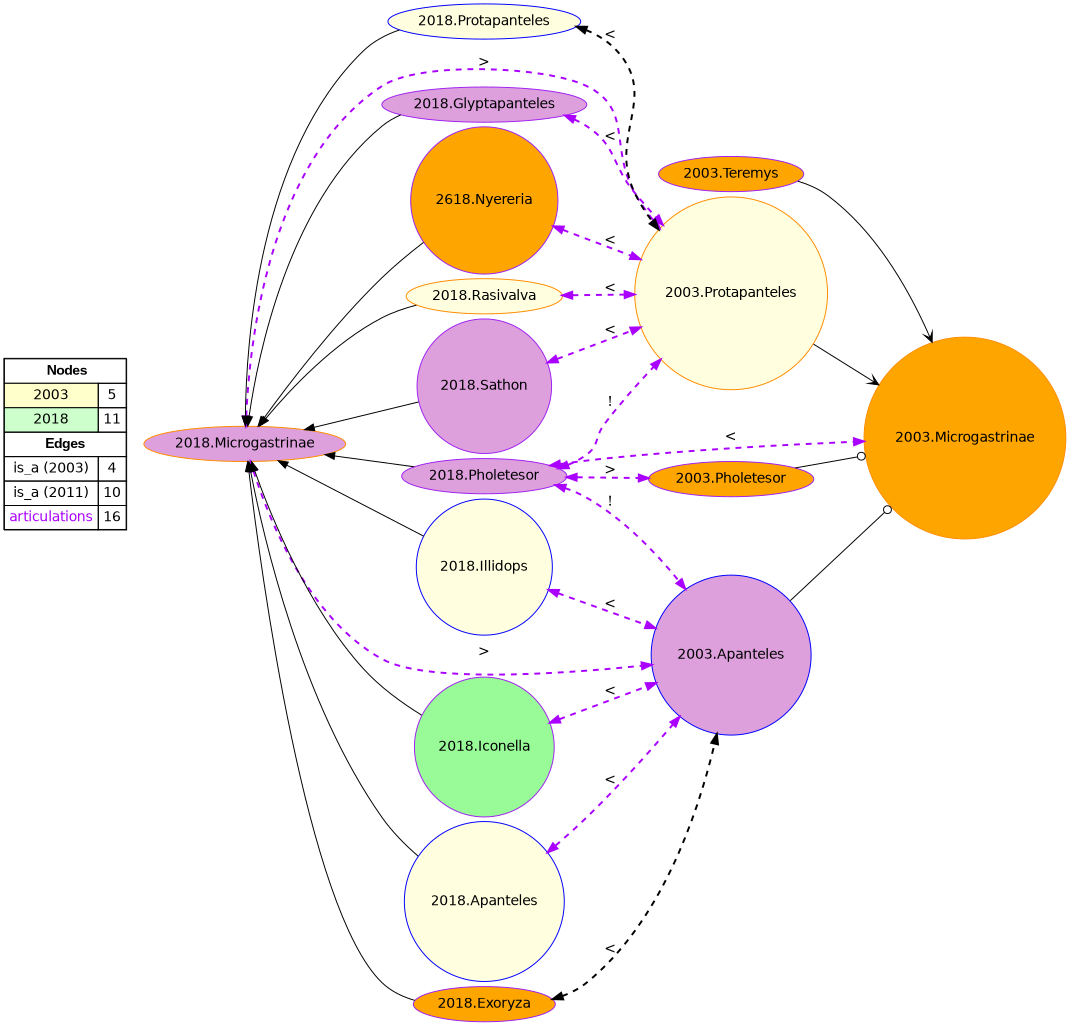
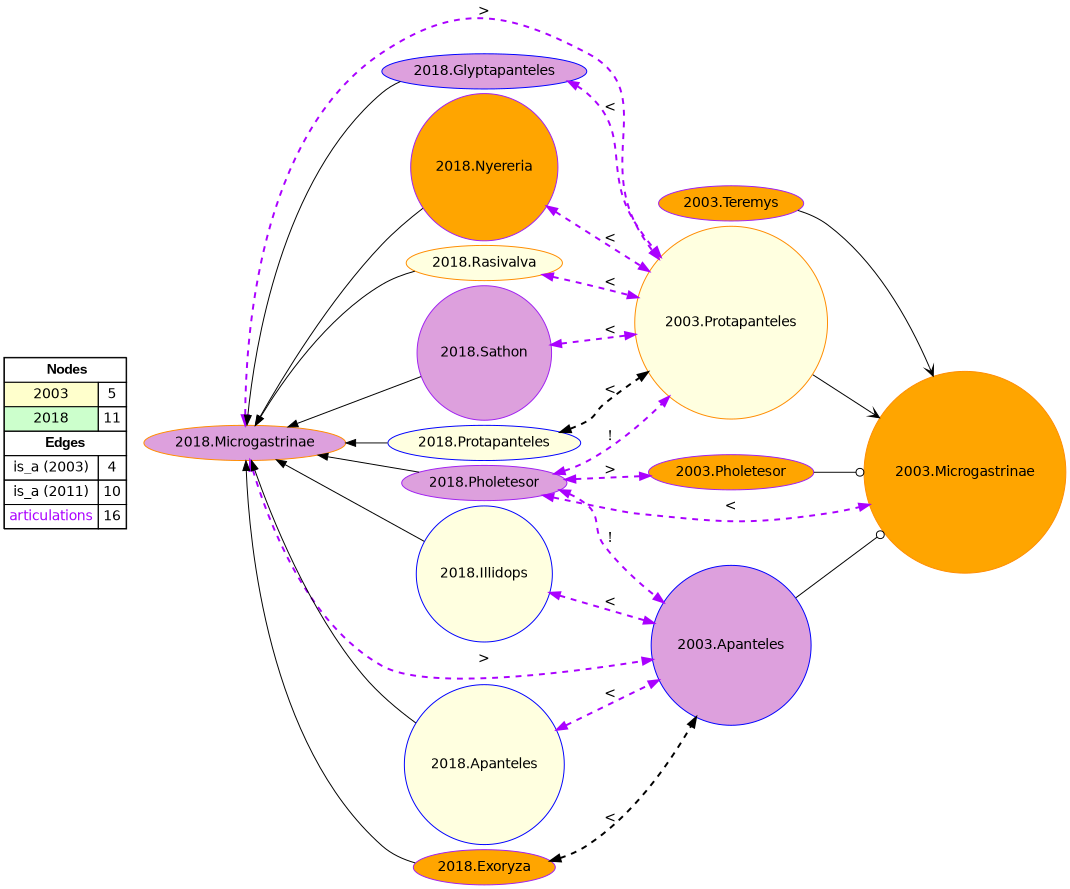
  digraph {
    rankdir=LR
    node [fillcolor=orange fontname=helvetica shape=circle style=filled color=purple]
    edge [color="#000000" constraint=true dir=both penwidth=2 style=dashed]
    n1 [fillcolor=white label=<   <TABLE BORDER="0" CELLBORDER="1" CELLSPACING="0" CELLPADDING="4">  <TR> <TD COLSPAN="2"><font face="Arial Black"> Nodes</font></TD> </TR>  <TR>   <TD bgcolor="#FFFFCC" fontname="helvetica">2003</TD>   <TD>5</TD>   </TR>  <TR>   <TD bgcolor="#CCFFCC" fontname="helvetica">2018</TD>   <TD>11</TD>   </TR>  <TR> <TD COLSPAN="2"><font face = "Arial Black"> Edges </font></TD> </TR>  <TR>   <TD><font color ="#000000">is_a (2003)</font></TD><TD>4</TD> </TR> <TR>   <TD><font color ="#000000">is_a (2011)</font></TD><TD>10</TD> </TR> <TR>   <TD><font color ="#AA00FF">articulations</font></TD><TD>16</TD> </TR> </TABLE>   > margin=0 shape=box color=""]
    "2003.Microgastrinae" [color=darkorange]
    "2003.Teremys" [shape=ellipse]
    "2003.Pholetesor" [shape=ellipse]
    "2003.Protapanteles" [color=darkorange fillcolor=lightyellow]
    "2003.Apanteles" [color=blue fillcolor=plum]
    "2018.Microgastrinae" [color=darkorange fillcolor=plum shape=ellipse]
-   "2018.Iconella" [fillcolor=palegreen]
-   "2018.Glyptapanteles" [fillcolor=plum shape=ellipse]
-   "2018.Nyereria" [label="2618.Nyereria"]
+   "2018.Glyptapanteles" [color=blue fillcolor=plum shape=ellipse]
+   "2018.Nyereria"
    "2018.Rasivalva" [color=darkorange fillcolor=lightyellow shape=ellipse]
    "2018.Pholetesor" [fillcolor=plum shape=ellipse]
    "2018.Illidops" [color=blue fillcolor=lightyellow]
    "2018.Apanteles" [color=blue fillcolor=lightyellow]
    "2018.Sathon" [fillcolor=plum]
    "2018.Exoryza" [shape=ellipse]
    "2018.Protapanteles" [color=blue fillcolor=lightyellow shape=ellipse]
    subgraph sub_1 {
      rank=source
      n1
    }
    "2003.Teremys" -> "2003.Microgastrinae" [arrowhead=vee dir=forward penwidth=1 style=solid]
    "2003.Pholetesor" -> "2003.Microgastrinae" [arrowhead=odot dir=forward penwidth=1 style=solid]
    "2003.Protapanteles" -> "2003.Microgastrinae" [arrowhead=vee dir=forward penwidth=1 style=solid]
    "2003.Apanteles" -> "2003.Microgastrinae" [arrowhead=odot dir=forward penwidth=1 style=solid]
    "2018.Microgastrinae" -> "2003.Protapanteles" [color="#AA00FF" label=">"]
    "2018.Microgastrinae" -> "2003.Apanteles" [color="#AA00FF" label=">"]
-   "2018.Microgastrinae" -> "2018.Iconella" [dir=back penwidth=1 style=solid]
    "2018.Microgastrinae" -> "2018.Glyptapanteles" [dir=back penwidth=1 style=solid]
    "2018.Microgastrinae" -> "2018.Nyereria" [dir=back penwidth=1 style=solid]
    "2018.Microgastrinae" -> "2018.Rasivalva" [dir=back penwidth=1 style=solid]
    "2018.Microgastrinae" -> "2018.Pholetesor" [dir=back penwidth=1 style=solid]
    "2018.Microgastrinae" -> "2018.Illidops" [dir=back penwidth=1 style=solid]
    "2018.Microgastrinae" -> "2018.Apanteles" [dir=back penwidth=1 style=solid]
    "2018.Microgastrinae" -> "2018.Sathon" [dir=back penwidth=1 style=solid]
    "2018.Microgastrinae" -> "2018.Exoryza" [dir=back penwidth=1 style=solid]
    "2018.Microgastrinae" -> "2018.Protapanteles" [dir=back penwidth=1 style=solid]
-   "2018.Iconella" -> "2003.Apanteles" [color="#AA00FF" label="<"]
    "2018.Glyptapanteles" -> "2003.Protapanteles" [color="#AA00FF" label="<"]
    "2018.Nyereria" -> "2003.Protapanteles" [color="#AA00FF" label="<"]
    "2018.Rasivalva" -> "2003.Protapanteles" [color="#AA00FF" label="<"]
    "2018.Pholetesor" -> "2003.Microgastrinae" [color="#AA00FF" label="<"]
    "2018.Pholetesor" -> "2003.Pholetesor" [color="#AA00FF" label=">"]
    "2018.Pholetesor" -> "2003.Protapanteles" [color="#AA00FF" label="!"]
    "2018.Pholetesor" -> "2003.Apanteles" [color="#AA00FF" label="!"]
    "2018.Illidops" -> "2003.Apanteles" [color="#AA00FF" label="<"]
    "2018.Apanteles" -> "2003.Apanteles" [color="#AA00FF" label="<"]
    "2018.Sathon" -> "2003.Protapanteles" [color="#AA00FF" label="<"]
    "2018.Exoryza" -> "2003.Apanteles" [label="<"]
    "2018.Protapanteles" -> "2003.Protapanteles" [label="<"]
  }
